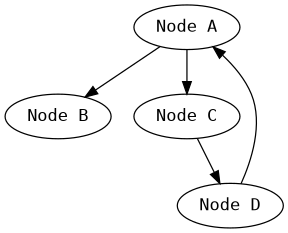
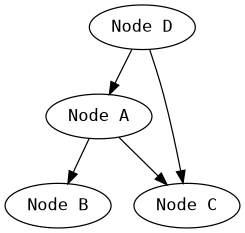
  digraph {
    fontname="DejaVu Sans Mono"
    node [fontname="DejaVu Sans Mono"]
    edge [fontname="DejaVu Sans Mono"]
    n1 [label="Node A"]
    n2 [label="Node B"]
    n3 [label="Node C"]
    n4 [label="Node D"]
    n1 -> n2
    n1 -> n3
-   n3 -> n4
+   n4 -> n3
    n4 -> n1
  }
